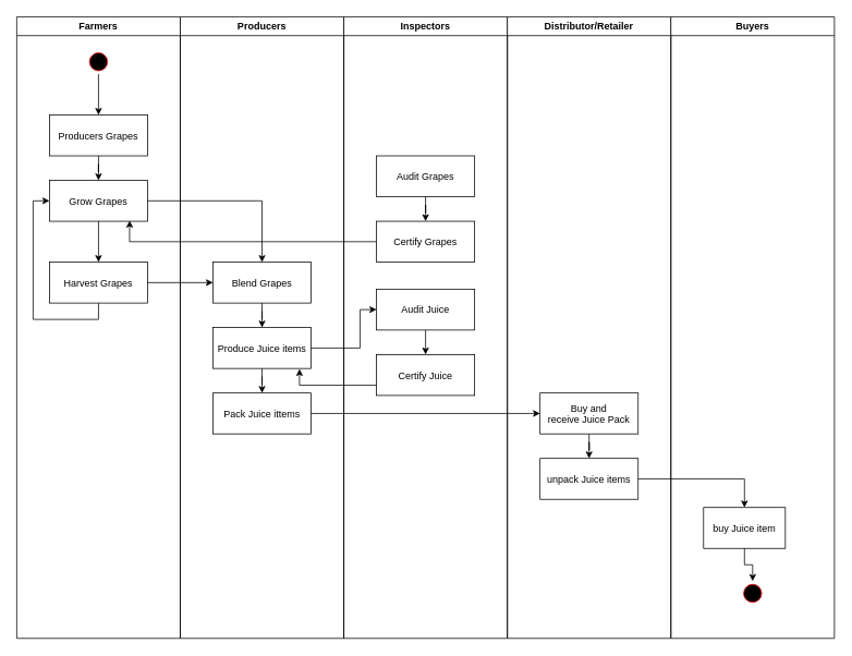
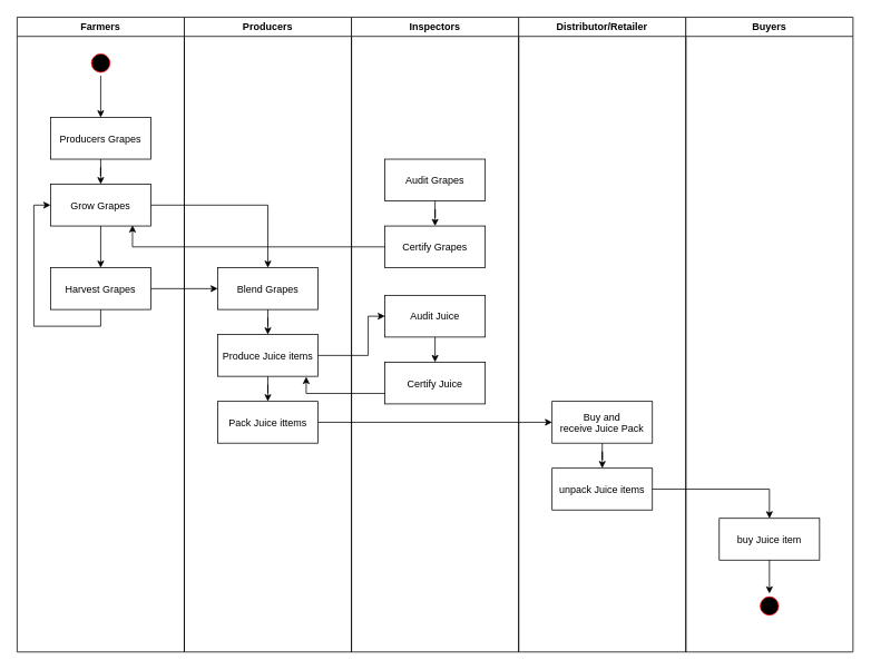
  <mxCell id="0" />
  <mxCell id="1" parent="0" />
  <mxCell id="2" value="Farmers" style="swimlane;whiteSpace=wrap" parent="1" vertex="1"><mxGeometry x="20" y="20" width="200" height="760" as="geometry" /></mxCell>
  <mxCell id="3" style="edgeStyle=orthogonalEdgeStyle;rounded=0;orthogonalLoop=1;jettySize=auto;html=1;exitX=0.5;exitY=1;exitDx=0;exitDy=0;entryX=0.5;entryY=0;entryDx=0;entryDy=0;" edge="1" parent="2" source="4" target="5"><mxGeometry relative="1" as="geometry" /></mxCell>
  <mxCell id="4" value="" style="ellipse;shape=startState;fillColor=#000000;strokeColor=#ff0000;" parent="2" vertex="1"><mxGeometry x="85" y="40" width="30" height="30" as="geometry" /></mxCell>
  <mxCell id="5" value="Producers Grapes" style="" parent="2" vertex="1"><mxGeometry x="40" y="120" width="120" height="50" as="geometry" /></mxCell>
  <mxCell id="6" value="Grow Grapes" style="" vertex="1" parent="2"><mxGeometry x="40" y="200" width="120" height="50" as="geometry" /></mxCell>
  <mxCell id="7" value="" style="edgeStyle=orthogonalEdgeStyle;rounded=0;orthogonalLoop=1;jettySize=auto;html=1;" edge="1" parent="2" source="5" target="6"><mxGeometry relative="1" as="geometry" /></mxCell>
  <mxCell id="8" style="edgeStyle=orthogonalEdgeStyle;rounded=0;orthogonalLoop=1;jettySize=auto;html=1;exitX=0.5;exitY=1;exitDx=0;exitDy=0;entryX=0;entryY=0.5;entryDx=0;entryDy=0;" edge="1" parent="2" source="9" target="6"><mxGeometry relative="1" as="geometry" /></mxCell>
  <mxCell id="9" value="Harvest Grapes" style="" vertex="1" parent="2"><mxGeometry x="40" y="300" width="120" height="50" as="geometry" /></mxCell>
  <mxCell id="10" value="" style="edgeStyle=orthogonalEdgeStyle;rounded=0;orthogonalLoop=1;jettySize=auto;html=1;" edge="1" parent="2" source="6" target="9"><mxGeometry relative="1" as="geometry" /></mxCell>
  <mxCell id="11" value="Producers" style="swimlane;whiteSpace=wrap" parent="1" vertex="1"><mxGeometry x="220" y="20" width="200" height="760" as="geometry" /></mxCell>
  <mxCell id="12" value="Blend Grapes" style="" vertex="1" parent="11"><mxGeometry x="40" y="300" width="120" height="50" as="geometry" /></mxCell>
  <mxCell id="13" value="Produce Juice items" style="" vertex="1" parent="11"><mxGeometry x="40" y="380" width="120" height="50" as="geometry" /></mxCell>
  <mxCell id="14" value="" style="edgeStyle=orthogonalEdgeStyle;rounded=0;orthogonalLoop=1;jettySize=auto;html=1;" edge="1" parent="11" source="12" target="13"><mxGeometry relative="1" as="geometry" /></mxCell>
  <mxCell id="15" value="Pack Juice ittems" style="" vertex="1" parent="11"><mxGeometry x="40" y="460" width="120" height="50" as="geometry" /></mxCell>
  <mxCell id="16" value="" style="edgeStyle=orthogonalEdgeStyle;rounded=0;orthogonalLoop=1;jettySize=auto;html=1;" edge="1" parent="11" source="13" target="15"><mxGeometry relative="1" as="geometry" /></mxCell>
  <mxCell id="17" value="Inspectors" style="swimlane;whiteSpace=wrap" parent="1" vertex="1"><mxGeometry x="420" y="20" width="200" height="760" as="geometry"><mxRectangle x="724.5" y="128" width="90" height="23" as="alternateBounds" /></mxGeometry></mxCell>
  <mxCell id="18" value="Audit Grapes" style="" vertex="1" parent="17"><mxGeometry x="40" y="170" width="120" height="50" as="geometry" /></mxCell>
  <mxCell id="19" value="Certify Grapes" style="" vertex="1" parent="17"><mxGeometry x="40" y="250" width="120" height="50" as="geometry" /></mxCell>
  <mxCell id="20" value="" style="edgeStyle=orthogonalEdgeStyle;rounded=0;orthogonalLoop=1;jettySize=auto;html=1;" edge="1" parent="17" source="18" target="19"><mxGeometry relative="1" as="geometry" /></mxCell>
  <mxCell id="21" value="Certify Juice" style="" vertex="1" parent="17"><mxGeometry x="40" y="413" width="120" height="50" as="geometry" /></mxCell>
  <mxCell id="22" style="edgeStyle=orthogonalEdgeStyle;rounded=0;orthogonalLoop=1;jettySize=auto;html=1;exitX=0.5;exitY=1;exitDx=0;exitDy=0;entryX=0.5;entryY=0;entryDx=0;entryDy=0;" edge="1" parent="17" source="23" target="21"><mxGeometry relative="1" as="geometry" /></mxCell>
  <mxCell id="23" value="Audit Juice" style="" vertex="1" parent="17"><mxGeometry x="40" y="333" width="120" height="50" as="geometry" /></mxCell>
  <mxCell id="24" value="Distributor/Retailer" style="swimlane;whiteSpace=wrap" vertex="1" parent="1"><mxGeometry x="620" y="20" width="200" height="760" as="geometry" /></mxCell>
  <mxCell id="25" value="" style="edgeStyle=orthogonalEdgeStyle;rounded=0;orthogonalLoop=1;jettySize=auto;html=1;" edge="1" parent="24" source="26" target="27"><mxGeometry relative="1" as="geometry" /></mxCell>
  <mxCell id="26" value="Buy and&#10;receive Juice Pack" style="" vertex="1" parent="24"><mxGeometry x="40" y="460" width="120" height="50" as="geometry" /></mxCell>
  <mxCell id="27" value="unpack Juice items" style="" vertex="1" parent="24"><mxGeometry x="40" y="540" width="120" height="50" as="geometry" /></mxCell>
  <mxCell id="28" value="Buyers" style="swimlane;whiteSpace=wrap" vertex="1" parent="1"><mxGeometry x="820" y="20" width="200" height="760" as="geometry" /></mxCell>
- <mxCell id="29" value="buy Juice item" style="" vertex="1" parent="28"><mxGeometry x="40" y="600" width="100" height="50" as="geometry" /></mxCell>
+ <mxCell id="29" value="buy Juice item" style="" vertex="1" parent="28"><mxGeometry x="40" y="600" width="120" height="50" as="geometry" /></mxCell>
  <mxCell id="30" value="" style="edgeStyle=orthogonalEdgeStyle;rounded=0;orthogonalLoop=1;jettySize=auto;html=1;" edge="1" parent="1" source="9" target="12"><mxGeometry relative="1" as="geometry" /></mxCell>
  <mxCell id="31" value="" style="edgeStyle=orthogonalEdgeStyle;rounded=0;orthogonalLoop=1;jettySize=auto;html=1;" edge="1" parent="1" source="15" target="26"><mxGeometry relative="1" as="geometry" /></mxCell>
  <mxCell id="32" value="" style="edgeStyle=orthogonalEdgeStyle;rounded=0;orthogonalLoop=1;jettySize=auto;html=1;exitX=1;exitY=0.5;exitDx=0;exitDy=0;" edge="1" parent="1" source="6" target="12"><mxGeometry relative="1" as="geometry" /></mxCell>
  <mxCell id="33" style="edgeStyle=orthogonalEdgeStyle;rounded=0;orthogonalLoop=1;jettySize=auto;html=1;exitX=0;exitY=0.5;exitDx=0;exitDy=0;entryX=0.817;entryY=0.983;entryDx=0;entryDy=0;entryPerimeter=0;" edge="1" parent="1" source="19" target="6"><mxGeometry relative="1" as="geometry" /></mxCell>
  <mxCell id="34" value="" style="edgeStyle=orthogonalEdgeStyle;rounded=0;orthogonalLoop=1;jettySize=auto;html=1;exitX=1;exitY=0.5;exitDx=0;exitDy=0;" edge="1" parent="1" source="27" target="29"><mxGeometry relative="1" as="geometry" /></mxCell>
  <mxCell id="35" value="" style="edgeStyle=orthogonalEdgeStyle;rounded=0;orthogonalLoop=1;jettySize=auto;html=1;" edge="1" parent="1" source="29" target="36"><mxGeometry relative="1" as="geometry"><mxPoint x="920" y="415" as="targetPoint" /></mxGeometry></mxCell>
  <mxCell id="36" value="" style="ellipse;shape=startState;fillColor=#000000;strokeColor=#ff0000;" vertex="1" parent="1"><mxGeometry x="905" y="710" width="30" height="30" as="geometry" /></mxCell>
  <mxCell id="37" style="edgeStyle=orthogonalEdgeStyle;rounded=0;orthogonalLoop=1;jettySize=auto;html=1;exitX=1;exitY=0.5;exitDx=0;exitDy=0;entryX=0;entryY=0.5;entryDx=0;entryDy=0;" edge="1" parent="1" source="13" target="23"><mxGeometry relative="1" as="geometry"><Array as="points"><mxPoint x="440" y="425" /><mxPoint x="440" y="378" /></Array></mxGeometry></mxCell>
  <mxCell id="38" style="edgeStyle=orthogonalEdgeStyle;rounded=0;orthogonalLoop=1;jettySize=auto;html=1;exitX=0;exitY=0.75;exitDx=0;exitDy=0;entryX=0.882;entryY=1.011;entryDx=0;entryDy=0;entryPerimeter=0;" edge="1" parent="1" source="21" target="13"><mxGeometry relative="1" as="geometry" /></mxCell>
